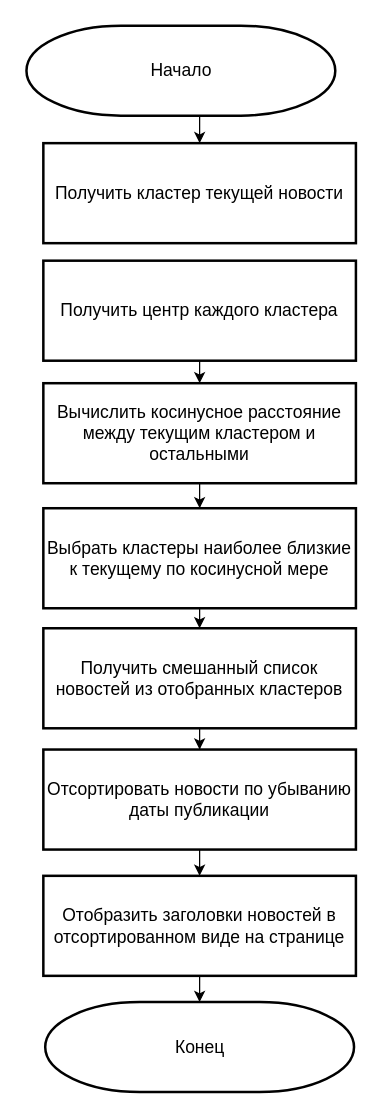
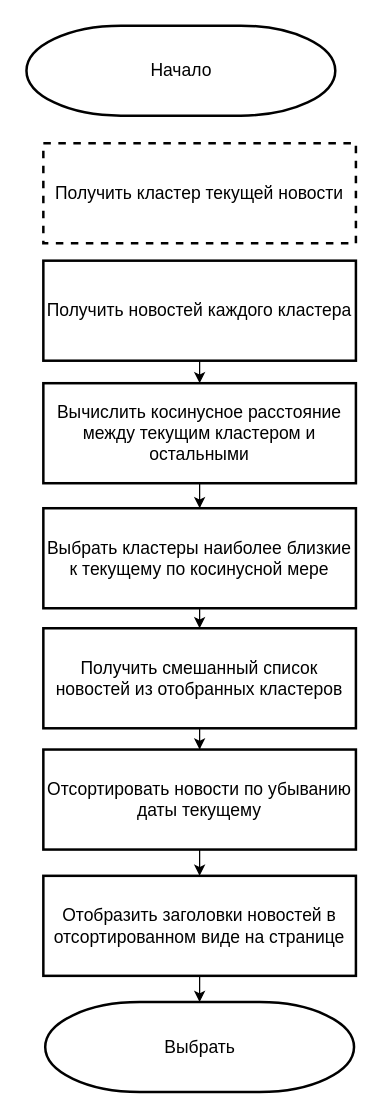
  <mxCell id="0" />
  <mxCell id="1" parent="0" />
- <mxCell id="2" value="&lt;span style=&quot;font-size: 14px;&quot;&gt;Получить кластер текущей новости&lt;/span&gt;" style="whiteSpace=wrap;html=1;strokeWidth=2;" vertex="1" parent="1"><mxGeometry x="34" y="114" width="250" height="80" as="geometry" /></mxCell>
+ <mxCell id="2" value="&lt;span style=&quot;font-size: 14px;&quot;&gt;Получить кластер текущей новости&lt;/span&gt;" style="whiteSpace=wrap;html=1;strokeWidth=2;dashed=1;" vertex="1" parent="1"><mxGeometry x="34" y="114" width="250" height="80" as="geometry" /></mxCell>
  <mxCell id="3" style="edgeStyle=orthogonalEdgeStyle;rounded=0;orthogonalLoop=1;jettySize=auto;html=1;exitX=0.5;exitY=1;exitDx=0;exitDy=0;fontSize=14;" edge="1" parent="1" source="4" target="8"><mxGeometry relative="1" as="geometry" /></mxCell>
  <mxCell id="4" value="&lt;span style=&quot;font-size: 14px;&quot;&gt;Вычислить косинусное расстояние между текущим кластером и остальными&lt;/span&gt;" style="whiteSpace=wrap;html=1;strokeWidth=2;" vertex="1" parent="1"><mxGeometry x="34" y="306" width="250" height="80" as="geometry" /></mxCell>
  <mxCell id="5" style="edgeStyle=orthogonalEdgeStyle;rounded=0;orthogonalLoop=1;jettySize=auto;html=1;exitX=0.5;exitY=1;exitDx=0;exitDy=0;entryX=0.5;entryY=0;entryDx=0;entryDy=0;fontSize=14;" edge="1" parent="1" source="6" target="4"><mxGeometry relative="1" as="geometry" /></mxCell>
- <mxCell id="6" value="&lt;span style=&quot;font-size: 14px;&quot;&gt;Получить центр каждого кластера&lt;/span&gt;" style="whiteSpace=wrap;html=1;strokeWidth=2;" vertex="1" parent="1"><mxGeometry x="34" y="208" width="250" height="80" as="geometry" /></mxCell>
+ <mxCell id="6" value="&lt;span style=&quot;font-size: 14px;&quot;&gt;Получить новостей каждого кластера&lt;/span&gt;" style="whiteSpace=wrap;html=1;strokeWidth=2;" vertex="1" parent="1"><mxGeometry x="34" y="208" width="250" height="80" as="geometry" /></mxCell>
  <mxCell id="7" style="edgeStyle=orthogonalEdgeStyle;rounded=0;orthogonalLoop=1;jettySize=auto;html=1;exitX=0.5;exitY=1;exitDx=0;exitDy=0;entryX=0.5;entryY=0;entryDx=0;entryDy=0;fontSize=14;" edge="1" parent="1" source="8" target="10"><mxGeometry relative="1" as="geometry" /></mxCell>
  <mxCell id="8" value="&lt;span style=&quot;font-size: 14px;&quot;&gt;Выбрать кластеры наиболее близкие к текущему по косинусной мере&lt;/span&gt;" style="whiteSpace=wrap;html=1;strokeWidth=2;" vertex="1" parent="1"><mxGeometry x="34" y="406" width="250" height="80" as="geometry" /></mxCell>
  <mxCell id="9" style="edgeStyle=orthogonalEdgeStyle;rounded=0;orthogonalLoop=1;jettySize=auto;html=1;exitX=0.5;exitY=1;exitDx=0;exitDy=0;fontSize=14;" edge="1" parent="1" source="10" target="12"><mxGeometry relative="1" as="geometry" /></mxCell>
  <mxCell id="10" value="&lt;span style=&quot;font-size: 14px;&quot;&gt;Получить смешанный список новостей из отобранных кластеров&lt;/span&gt;" style="whiteSpace=wrap;html=1;strokeWidth=2;" vertex="1" parent="1"><mxGeometry x="34" y="502" width="250" height="80" as="geometry" /></mxCell>
  <mxCell id="11" style="edgeStyle=orthogonalEdgeStyle;rounded=0;orthogonalLoop=1;jettySize=auto;html=1;exitX=0.5;exitY=1;exitDx=0;exitDy=0;entryX=0.5;entryY=0;entryDx=0;entryDy=0;fontSize=14;" edge="1" parent="1" source="12" target="14"><mxGeometry relative="1" as="geometry" /></mxCell>
- <mxCell id="12" value="&lt;span style=&quot;font-size: 14px;&quot;&gt;Отсортировать новости по убыванию даты публикации&lt;/span&gt;" style="whiteSpace=wrap;html=1;strokeWidth=2;" vertex="1" parent="1"><mxGeometry x="34" y="599" width="250" height="80" as="geometry" /></mxCell>
+ <mxCell id="12" value="&lt;span style=&quot;font-size: 14px;&quot;&gt;Отсортировать новости по убыванию даты текущему&lt;/span&gt;" style="whiteSpace=wrap;html=1;strokeWidth=2;" vertex="1" parent="1"><mxGeometry x="34" y="599" width="250" height="80" as="geometry" /></mxCell>
  <mxCell id="13" style="edgeStyle=orthogonalEdgeStyle;rounded=0;orthogonalLoop=1;jettySize=auto;html=1;exitX=0.5;exitY=1;exitDx=0;exitDy=0;entryX=0.5;entryY=0;entryDx=0;entryDy=0;entryPerimeter=0;fontSize=14;" edge="1" parent="1" source="14" target="15"><mxGeometry relative="1" as="geometry" /></mxCell>
  <mxCell id="14" value="&lt;span style=&quot;font-size: 14px;&quot;&gt;Отобразить заголовки новостей в отсортированном виде на странице&lt;/span&gt;" style="whiteSpace=wrap;html=1;strokeWidth=2;" vertex="1" parent="1"><mxGeometry x="34" y="700" width="250" height="80" as="geometry" /></mxCell>
- <mxCell id="15" value="&lt;font style=&quot;font-size: 14px;&quot;&gt;Конец&lt;/font&gt;" style="strokeWidth=2;html=1;shape=mxgraph.flowchart.terminator;whiteSpace=wrap;" vertex="1" parent="1"><mxGeometry x="35.5" y="801" width="247" height="72" as="geometry" /></mxCell>
- <mxCell id="16" style="edgeStyle=orthogonalEdgeStyle;rounded=0;orthogonalLoop=1;jettySize=auto;html=1;exitX=0.5;exitY=1;exitDx=0;exitDy=0;exitPerimeter=0;entryX=0.5;entryY=0;entryDx=0;entryDy=0;fontSize=14;" edge="1" parent="1" source="17" target="2"><mxGeometry relative="1" as="geometry" /></mxCell>
+ <mxCell id="15" value="&lt;font style=&quot;font-size: 14px;&quot;&gt;Выбрать&lt;/font&gt;" style="strokeWidth=2;html=1;shape=mxgraph.flowchart.terminator;whiteSpace=wrap;" vertex="1" parent="1"><mxGeometry x="35.5" y="801" width="247" height="72" as="geometry" /></mxCell>
  <mxCell id="17" value="&lt;font style=&quot;font-size: 14px;&quot;&gt;Начало&lt;/font&gt;" style="strokeWidth=2;html=1;shape=mxgraph.flowchart.terminator;whiteSpace=wrap;" vertex="1" parent="1"><mxGeometry x="20.5" y="20" width="247" height="72" as="geometry" /></mxCell>
